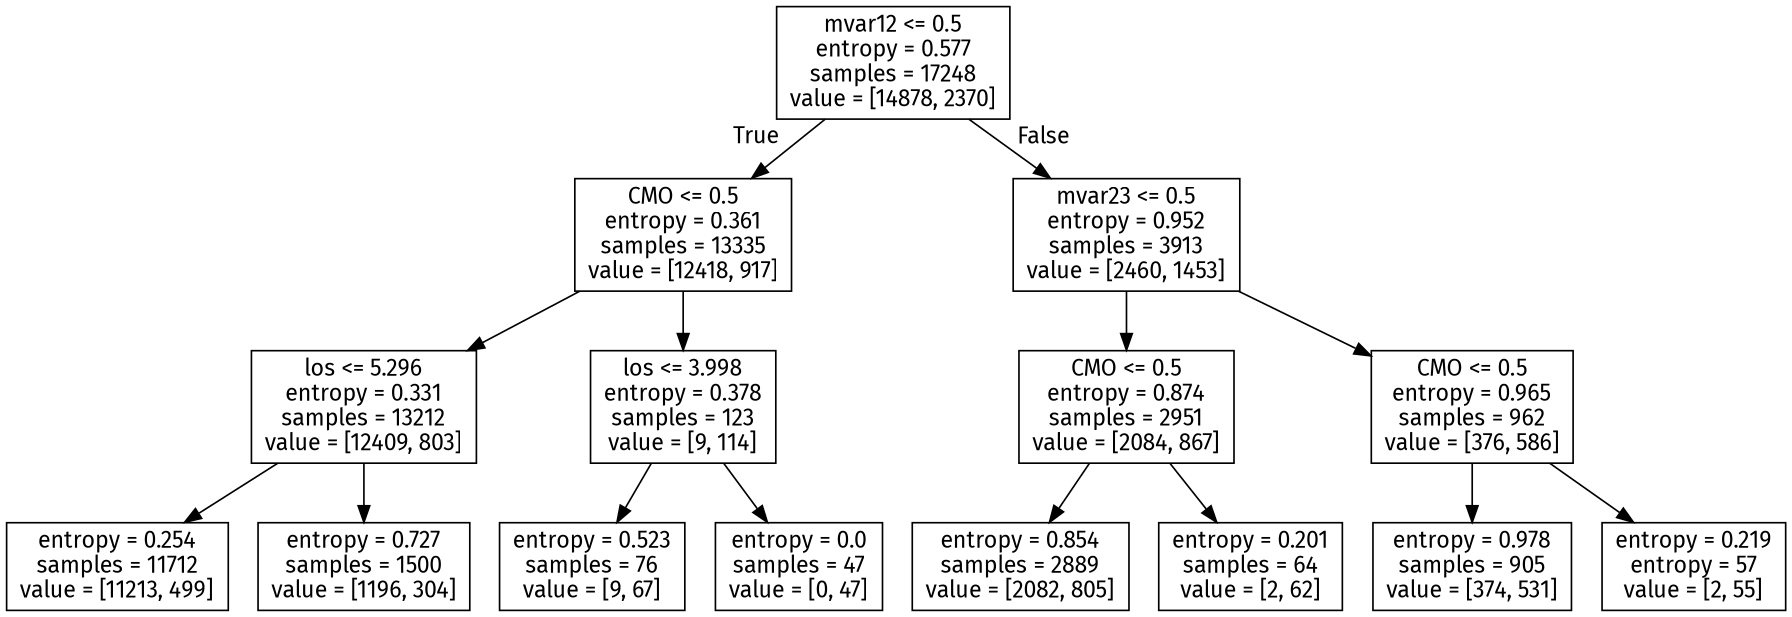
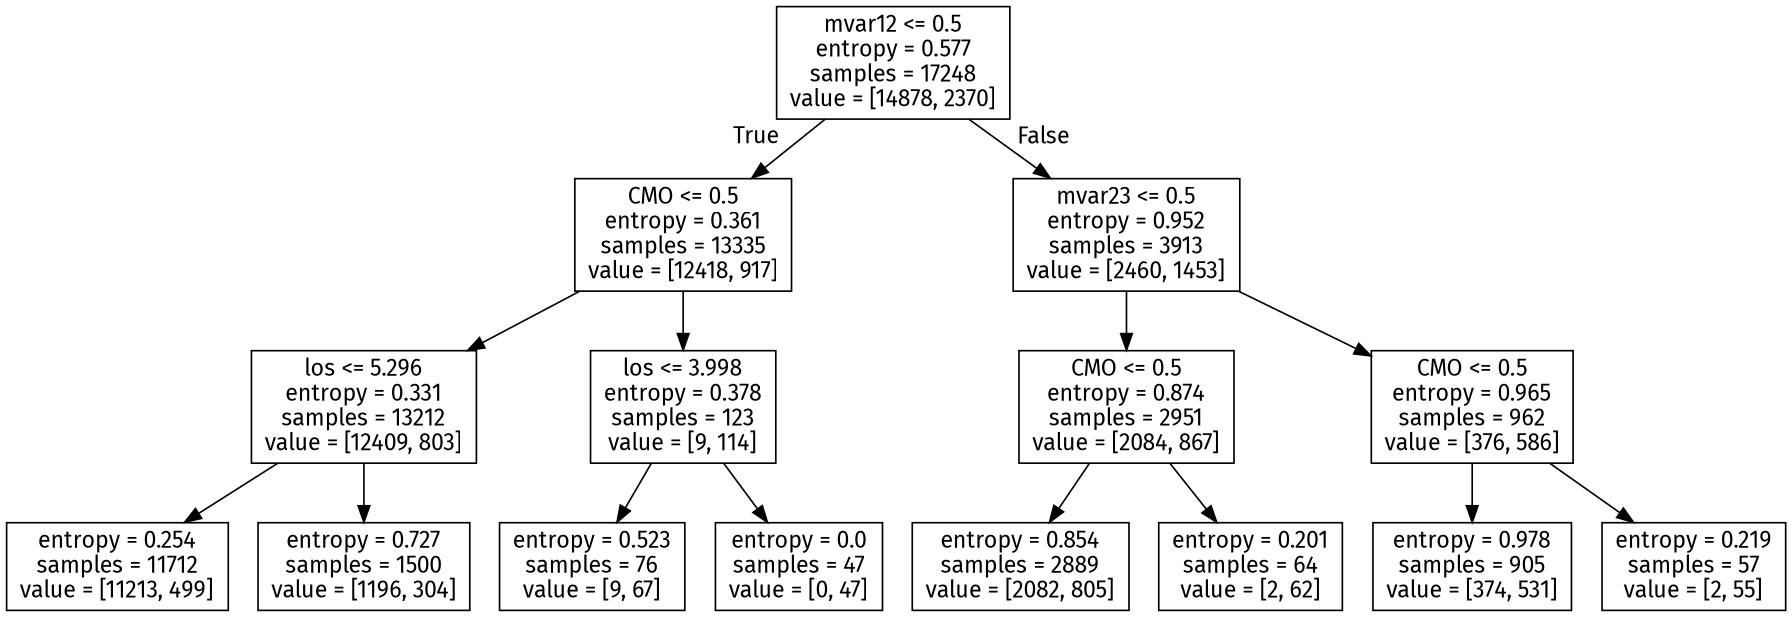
  digraph {
    fontname="Fira Sans"
    node [fontname="Fira Sans" shape=box]
    edge [fontname="Fira Sans"]
    n1 [label="mvar12 <= 0.5\nentropy = 0.577\nsamples = 17248\nvalue = [14878, 2370]"]
    n2 [label="CMO <= 0.5\nentropy = 0.361\nsamples = 13335\nvalue = [12418, 917]"]
    n3 [label="mvar23 <= 0.5\nentropy = 0.952\nsamples = 3913\nvalue = [2460, 1453]"]
    n4 [label="los <= 5.296\nentropy = 0.331\nsamples = 13212\nvalue = [12409, 803]"]
    n5 [label="los <= 3.998\nentropy = 0.378\nsamples = 123\nvalue = [9, 114]"]
    n6 [label="CMO <= 0.5\nentropy = 0.874\nsamples = 2951\nvalue = [2084, 867]"]
    n7 [label="CMO <= 0.5\nentropy = 0.965\nsamples = 962\nvalue = [376, 586]"]
    n8 [label="entropy = 0.254\nsamples = 11712\nvalue = [11213, 499]"]
    n9 [label="entropy = 0.727\nsamples = 1500\nvalue = [1196, 304]"]
    n10 [label="entropy = 0.523\nsamples = 76\nvalue = [9, 67]"]
    n11 [label="entropy = 0.0\nsamples = 47\nvalue = [0, 47]"]
    n12 [label="entropy = 0.854\nsamples = 2889\nvalue = [2082, 805]"]
    n13 [label="entropy = 0.201\nsamples = 64\nvalue = [2, 62]"]
    n14 [label="entropy = 0.978\nsamples = 905\nvalue = [374, 531]"]
-   n15 [label="entropy = 0.219\nentropy = 57\nvalue = [2, 55]"]
+   n15 [label="entropy = 0.219\nsamples = 57\nvalue = [2, 55]"]
    n1 -> n2 [headlabel=True labelangle=45 labeldistance=2.5]
    n1 -> n3 [headlabel=False labelangle=-45 labeldistance=2.5]
    n2 -> n4
    n2 -> n5
    n3 -> n6
    n3 -> n7
    n4 -> n8
    n4 -> n9
    n5 -> n10
    n5 -> n11
    n6 -> n12
    n6 -> n13
    n7 -> n14
    n7 -> n15
  }
